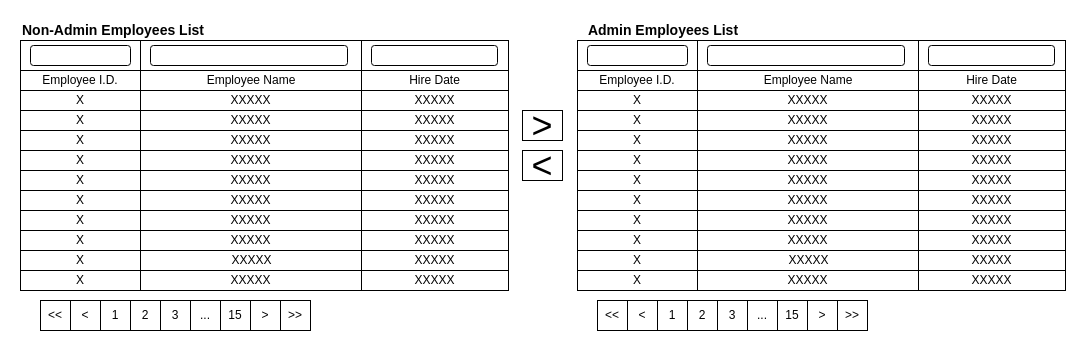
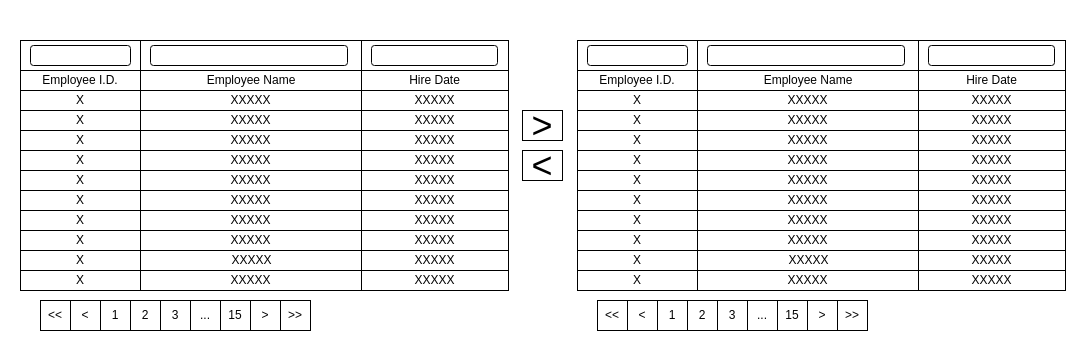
  <mxCell id="0" />
  <mxCell id="1" parent="0" />
  <mxCell id="2" value="Employee Name" style="rounded=0;whiteSpace=wrap;html=1;" parent="1" vertex="1"><mxGeometry x="140" y="70" width="222" height="20" as="geometry" /></mxCell>
  <mxCell id="3" value="Employee I.D." style="rounded=0;whiteSpace=wrap;html=1;" parent="1" vertex="1"><mxGeometry x="20" y="70" width="120" height="20" as="geometry" /></mxCell>
  <mxCell id="4" value="Hire Date" style="rounded=0;whiteSpace=wrap;html=1;" parent="1" vertex="1"><mxGeometry x="361" y="70" width="147" height="20" as="geometry" /></mxCell>
  <mxCell id="5" value="XXXXX" style="rounded=0;whiteSpace=wrap;html=1;" parent="1" vertex="1"><mxGeometry x="140" y="90" width="221" height="20" as="geometry" /></mxCell>
  <mxCell id="6" value="X" style="rounded=0;whiteSpace=wrap;html=1;" parent="1" vertex="1"><mxGeometry x="20" y="90" width="120" height="20" as="geometry" /></mxCell>
  <mxCell id="7" value="XXXXX" style="rounded=0;whiteSpace=wrap;html=1;" parent="1" vertex="1"><mxGeometry x="361" y="90" width="147" height="20" as="geometry" /></mxCell>
  <mxCell id="8" value="" style="rounded=0;whiteSpace=wrap;html=1;" parent="1" vertex="1"><mxGeometry x="140" y="40" width="222" height="30" as="geometry" /></mxCell>
  <mxCell id="9" value="" style="rounded=0;whiteSpace=wrap;html=1;" parent="1" vertex="1"><mxGeometry x="20" y="40" width="120" height="30" as="geometry" /></mxCell>
  <mxCell id="10" value="" style="rounded=0;whiteSpace=wrap;html=1;" parent="1" vertex="1"><mxGeometry x="361" y="40" width="147" height="30" as="geometry" /></mxCell>
  <mxCell id="11" value="" style="rounded=1;whiteSpace=wrap;html=1;" parent="1" vertex="1"><mxGeometry x="30" y="45" width="100" height="20" as="geometry" /></mxCell>
  <mxCell id="12" value="" style="rounded=1;whiteSpace=wrap;html=1;" parent="1" vertex="1"><mxGeometry x="150" y="45" width="197" height="20" as="geometry" /></mxCell>
  <mxCell id="13" value="" style="rounded=1;whiteSpace=wrap;html=1;" parent="1" vertex="1"><mxGeometry x="371" y="45" width="126" height="20" as="geometry" /></mxCell>
  <mxCell id="14" value="&lt;font style=&quot;font-size: 36px&quot;&gt;&amp;gt;&lt;/font&gt;" style="rounded=0;whiteSpace=wrap;html=1;" parent="1" vertex="1"><mxGeometry x="522" y="110" width="40" height="30" as="geometry" /></mxCell>
  <mxCell id="15" value="XXXXX" style="rounded=0;whiteSpace=wrap;html=1;" parent="1" vertex="1"><mxGeometry x="140" y="110" width="221" height="20" as="geometry" /></mxCell>
  <mxCell id="16" value="X" style="rounded=0;whiteSpace=wrap;html=1;" parent="1" vertex="1"><mxGeometry x="20" y="110" width="120" height="20" as="geometry" /></mxCell>
  <mxCell id="17" value="XXXXX" style="rounded=0;whiteSpace=wrap;html=1;" parent="1" vertex="1"><mxGeometry x="361" y="110" width="147" height="20" as="geometry" /></mxCell>
  <mxCell id="18" value="XXXXX" style="rounded=0;whiteSpace=wrap;html=1;" parent="1" vertex="1"><mxGeometry x="140" y="130" width="221" height="20" as="geometry" /></mxCell>
  <mxCell id="19" value="X" style="rounded=0;whiteSpace=wrap;html=1;" parent="1" vertex="1"><mxGeometry x="20" y="130" width="120" height="20" as="geometry" /></mxCell>
  <mxCell id="20" value="XXXXX" style="rounded=0;whiteSpace=wrap;html=1;" parent="1" vertex="1"><mxGeometry x="361" y="130" width="147" height="20" as="geometry" /></mxCell>
  <mxCell id="21" value="XXXXX" style="rounded=0;whiteSpace=wrap;html=1;" parent="1" vertex="1"><mxGeometry x="140" y="150" width="221" height="20" as="geometry" /></mxCell>
  <mxCell id="22" value="X" style="rounded=0;whiteSpace=wrap;html=1;" parent="1" vertex="1"><mxGeometry x="20" y="150" width="120" height="20" as="geometry" /></mxCell>
  <mxCell id="23" value="XXXXX" style="rounded=0;whiteSpace=wrap;html=1;" parent="1" vertex="1"><mxGeometry x="361" y="150" width="147" height="20" as="geometry" /></mxCell>
  <mxCell id="24" value="XXXXX" style="rounded=0;whiteSpace=wrap;html=1;" parent="1" vertex="1"><mxGeometry x="140" y="170" width="221" height="20" as="geometry" /></mxCell>
  <mxCell id="25" value="X" style="rounded=0;whiteSpace=wrap;html=1;" parent="1" vertex="1"><mxGeometry x="20" y="170" width="120" height="20" as="geometry" /></mxCell>
  <mxCell id="26" value="XXXXX" style="rounded=0;whiteSpace=wrap;html=1;" parent="1" vertex="1"><mxGeometry x="361" y="170" width="147" height="20" as="geometry" /></mxCell>
  <mxCell id="27" value="XXXXX" style="rounded=0;whiteSpace=wrap;html=1;" parent="1" vertex="1"><mxGeometry x="140" y="190" width="221" height="20" as="geometry" /></mxCell>
  <mxCell id="28" value="X" style="rounded=0;whiteSpace=wrap;html=1;" parent="1" vertex="1"><mxGeometry x="20" y="190" width="120" height="20" as="geometry" /></mxCell>
  <mxCell id="29" value="XXXXX" style="rounded=0;whiteSpace=wrap;html=1;" parent="1" vertex="1"><mxGeometry x="361" y="190" width="147" height="20" as="geometry" /></mxCell>
  <mxCell id="30" value="XXXXX" style="rounded=0;whiteSpace=wrap;html=1;" parent="1" vertex="1"><mxGeometry x="140" y="210" width="221" height="20" as="geometry" /></mxCell>
  <mxCell id="31" value="X" style="rounded=0;whiteSpace=wrap;html=1;" parent="1" vertex="1"><mxGeometry x="20" y="210" width="120" height="20" as="geometry" /></mxCell>
  <mxCell id="32" value="XXXXX" style="rounded=0;whiteSpace=wrap;html=1;" parent="1" vertex="1"><mxGeometry x="361" y="210" width="147" height="20" as="geometry" /></mxCell>
  <mxCell id="33" value="XXXXX" style="rounded=0;whiteSpace=wrap;html=1;" parent="1" vertex="1"><mxGeometry x="140" y="230" width="221" height="20" as="geometry" /></mxCell>
  <mxCell id="34" value="X" style="rounded=0;whiteSpace=wrap;html=1;" parent="1" vertex="1"><mxGeometry x="20" y="230" width="120" height="20" as="geometry" /></mxCell>
  <mxCell id="35" value="XXXXX" style="rounded=0;whiteSpace=wrap;html=1;" parent="1" vertex="1"><mxGeometry x="361" y="230" width="147" height="20" as="geometry" /></mxCell>
  <mxCell id="36" value="XXXXX" style="rounded=0;whiteSpace=wrap;html=1;" parent="1" vertex="1"><mxGeometry x="140" y="250" width="223" height="20" as="geometry" /></mxCell>
  <mxCell id="37" value="X" style="rounded=0;whiteSpace=wrap;html=1;" parent="1" vertex="1"><mxGeometry x="20" y="250" width="120" height="20" as="geometry" /></mxCell>
  <mxCell id="38" value="XXXXX" style="rounded=0;whiteSpace=wrap;html=1;" parent="1" vertex="1"><mxGeometry x="361" y="250" width="147" height="20" as="geometry" /></mxCell>
  <mxCell id="39" value="XXXXX" style="rounded=0;whiteSpace=wrap;html=1;" parent="1" vertex="1"><mxGeometry x="140" y="270" width="221" height="20" as="geometry" /></mxCell>
  <mxCell id="40" value="X" style="rounded=0;whiteSpace=wrap;html=1;" parent="1" vertex="1"><mxGeometry x="20" y="270" width="120" height="20" as="geometry" /></mxCell>
  <mxCell id="41" value="XXXXX" style="rounded=0;whiteSpace=wrap;html=1;" parent="1" vertex="1"><mxGeometry x="361" y="270" width="147" height="20" as="geometry" /></mxCell>
  <mxCell id="42" value="&amp;lt;&amp;lt;" style="whiteSpace=wrap;html=1;aspect=fixed;" parent="1" vertex="1"><mxGeometry x="40" y="300" width="30" height="30" as="geometry" /></mxCell>
  <mxCell id="43" value="&amp;lt;" style="whiteSpace=wrap;html=1;aspect=fixed;" parent="1" vertex="1"><mxGeometry x="70" y="300" width="30" height="30" as="geometry" /></mxCell>
  <mxCell id="44" value="1" style="whiteSpace=wrap;html=1;aspect=fixed;" parent="1" vertex="1"><mxGeometry x="100" y="300" width="30" height="30" as="geometry" /></mxCell>
  <mxCell id="45" value="2" style="whiteSpace=wrap;html=1;aspect=fixed;" parent="1" vertex="1"><mxGeometry x="130" y="300" width="30" height="30" as="geometry" /></mxCell>
  <mxCell id="46" value="3" style="whiteSpace=wrap;html=1;aspect=fixed;" parent="1" vertex="1"><mxGeometry x="160" y="300" width="30" height="30" as="geometry" /></mxCell>
  <mxCell id="47" value="..." style="whiteSpace=wrap;html=1;aspect=fixed;" parent="1" vertex="1"><mxGeometry x="190" y="300" width="30" height="30" as="geometry" /></mxCell>
  <mxCell id="48" value="15" style="whiteSpace=wrap;html=1;aspect=fixed;" parent="1" vertex="1"><mxGeometry x="220" y="300" width="30" height="30" as="geometry" /></mxCell>
- <mxCell id="49" value="&lt;span style=&quot;font-size: 14px&quot;&gt;&lt;b&gt;Non-Admin Employees List&lt;/b&gt;&lt;/span&gt;" style="text;html=1;strokeColor=none;fillColor=none;align=center;verticalAlign=middle;whiteSpace=wrap;rounded=0;" parent="1" vertex="1"><mxGeometry x="20" y="20" width="186" height="20" as="geometry" /></mxCell>
  <mxCell id="50" value="&amp;gt;" style="whiteSpace=wrap;html=1;aspect=fixed;" parent="1" vertex="1"><mxGeometry x="250" y="300" width="30" height="30" as="geometry" /></mxCell>
  <mxCell id="51" value="&amp;gt;&amp;gt;" style="whiteSpace=wrap;html=1;aspect=fixed;" parent="1" vertex="1"><mxGeometry x="280" y="300" width="30" height="30" as="geometry" /></mxCell>
  <mxCell id="52" value="&lt;font style=&quot;font-size: 36px&quot;&gt;&amp;lt;&lt;/font&gt;" style="rounded=0;whiteSpace=wrap;html=1;" parent="1" vertex="1"><mxGeometry x="522" y="150" width="40" height="30" as="geometry" /></mxCell>
  <mxCell id="53" value="Employee Name" style="rounded=0;whiteSpace=wrap;html=1;" parent="1" vertex="1"><mxGeometry x="697" y="70" width="222" height="20" as="geometry" /></mxCell>
  <mxCell id="54" value="Employee I.D." style="rounded=0;whiteSpace=wrap;html=1;" parent="1" vertex="1"><mxGeometry x="577" y="70" width="120" height="20" as="geometry" /></mxCell>
  <mxCell id="55" value="Hire Date" style="rounded=0;whiteSpace=wrap;html=1;" parent="1" vertex="1"><mxGeometry x="918" y="70" width="147" height="20" as="geometry" /></mxCell>
  <mxCell id="56" value="XXXXX" style="rounded=0;whiteSpace=wrap;html=1;" parent="1" vertex="1"><mxGeometry x="697" y="90" width="221" height="20" as="geometry" /></mxCell>
  <mxCell id="57" value="X" style="rounded=0;whiteSpace=wrap;html=1;" parent="1" vertex="1"><mxGeometry x="577" y="90" width="120" height="20" as="geometry" /></mxCell>
  <mxCell id="58" value="XXXXX" style="rounded=0;whiteSpace=wrap;html=1;" parent="1" vertex="1"><mxGeometry x="918" y="90" width="147" height="20" as="geometry" /></mxCell>
  <mxCell id="59" value="" style="rounded=0;whiteSpace=wrap;html=1;" parent="1" vertex="1"><mxGeometry x="697" y="40" width="222" height="30" as="geometry" /></mxCell>
  <mxCell id="60" value="" style="rounded=0;whiteSpace=wrap;html=1;" parent="1" vertex="1"><mxGeometry x="577" y="40" width="120" height="30" as="geometry" /></mxCell>
  <mxCell id="61" value="" style="rounded=0;whiteSpace=wrap;html=1;" parent="1" vertex="1"><mxGeometry x="918" y="40" width="147" height="30" as="geometry" /></mxCell>
  <mxCell id="62" value="" style="rounded=1;whiteSpace=wrap;html=1;" parent="1" vertex="1"><mxGeometry x="587" y="45" width="100" height="20" as="geometry" /></mxCell>
  <mxCell id="63" value="" style="rounded=1;whiteSpace=wrap;html=1;" parent="1" vertex="1"><mxGeometry x="707" y="45" width="197" height="20" as="geometry" /></mxCell>
  <mxCell id="64" value="" style="rounded=1;whiteSpace=wrap;html=1;" parent="1" vertex="1"><mxGeometry x="928" y="45" width="126" height="20" as="geometry" /></mxCell>
  <mxCell id="65" value="XXXXX" style="rounded=0;whiteSpace=wrap;html=1;" parent="1" vertex="1"><mxGeometry x="697" y="110" width="221" height="20" as="geometry" /></mxCell>
  <mxCell id="66" value="X" style="rounded=0;whiteSpace=wrap;html=1;" parent="1" vertex="1"><mxGeometry x="577" y="110" width="120" height="20" as="geometry" /></mxCell>
  <mxCell id="67" value="XXXXX" style="rounded=0;whiteSpace=wrap;html=1;" parent="1" vertex="1"><mxGeometry x="918" y="110" width="147" height="20" as="geometry" /></mxCell>
  <mxCell id="68" value="XXXXX" style="rounded=0;whiteSpace=wrap;html=1;" parent="1" vertex="1"><mxGeometry x="697" y="130" width="221" height="20" as="geometry" /></mxCell>
  <mxCell id="69" value="X" style="rounded=0;whiteSpace=wrap;html=1;" parent="1" vertex="1"><mxGeometry x="577" y="130" width="120" height="20" as="geometry" /></mxCell>
  <mxCell id="70" value="XXXXX" style="rounded=0;whiteSpace=wrap;html=1;" parent="1" vertex="1"><mxGeometry x="918" y="130" width="147" height="20" as="geometry" /></mxCell>
  <mxCell id="71" value="XXXXX" style="rounded=0;whiteSpace=wrap;html=1;" parent="1" vertex="1"><mxGeometry x="697" y="150" width="221" height="20" as="geometry" /></mxCell>
  <mxCell id="72" value="X" style="rounded=0;whiteSpace=wrap;html=1;" parent="1" vertex="1"><mxGeometry x="577" y="150" width="120" height="20" as="geometry" /></mxCell>
  <mxCell id="73" value="XXXXX" style="rounded=0;whiteSpace=wrap;html=1;" parent="1" vertex="1"><mxGeometry x="918" y="150" width="147" height="20" as="geometry" /></mxCell>
  <mxCell id="74" value="XXXXX" style="rounded=0;whiteSpace=wrap;html=1;" parent="1" vertex="1"><mxGeometry x="697" y="170" width="221" height="20" as="geometry" /></mxCell>
  <mxCell id="75" value="X" style="rounded=0;whiteSpace=wrap;html=1;" parent="1" vertex="1"><mxGeometry x="577" y="170" width="120" height="20" as="geometry" /></mxCell>
  <mxCell id="76" value="XXXXX" style="rounded=0;whiteSpace=wrap;html=1;" parent="1" vertex="1"><mxGeometry x="918" y="170" width="147" height="20" as="geometry" /></mxCell>
  <mxCell id="77" value="XXXXX" style="rounded=0;whiteSpace=wrap;html=1;" parent="1" vertex="1"><mxGeometry x="697" y="190" width="221" height="20" as="geometry" /></mxCell>
  <mxCell id="78" value="X" style="rounded=0;whiteSpace=wrap;html=1;" parent="1" vertex="1"><mxGeometry x="577" y="190" width="120" height="20" as="geometry" /></mxCell>
  <mxCell id="79" value="XXXXX" style="rounded=0;whiteSpace=wrap;html=1;" parent="1" vertex="1"><mxGeometry x="918" y="190" width="147" height="20" as="geometry" /></mxCell>
  <mxCell id="80" value="XXXXX" style="rounded=0;whiteSpace=wrap;html=1;" parent="1" vertex="1"><mxGeometry x="697" y="210" width="221" height="20" as="geometry" /></mxCell>
  <mxCell id="81" value="X" style="rounded=0;whiteSpace=wrap;html=1;" parent="1" vertex="1"><mxGeometry x="577" y="210" width="120" height="20" as="geometry" /></mxCell>
  <mxCell id="82" value="XXXXX" style="rounded=0;whiteSpace=wrap;html=1;" parent="1" vertex="1"><mxGeometry x="918" y="210" width="147" height="20" as="geometry" /></mxCell>
  <mxCell id="83" value="XXXXX" style="rounded=0;whiteSpace=wrap;html=1;" parent="1" vertex="1"><mxGeometry x="697" y="230" width="221" height="20" as="geometry" /></mxCell>
  <mxCell id="84" value="X" style="rounded=0;whiteSpace=wrap;html=1;" parent="1" vertex="1"><mxGeometry x="577" y="230" width="120" height="20" as="geometry" /></mxCell>
  <mxCell id="85" value="XXXXX" style="rounded=0;whiteSpace=wrap;html=1;" parent="1" vertex="1"><mxGeometry x="918" y="230" width="147" height="20" as="geometry" /></mxCell>
  <mxCell id="86" value="XXXXX" style="rounded=0;whiteSpace=wrap;html=1;" parent="1" vertex="1"><mxGeometry x="697" y="250" width="223" height="20" as="geometry" /></mxCell>
  <mxCell id="87" value="X" style="rounded=0;whiteSpace=wrap;html=1;" parent="1" vertex="1"><mxGeometry x="577" y="250" width="120" height="20" as="geometry" /></mxCell>
  <mxCell id="88" value="XXXXX" style="rounded=0;whiteSpace=wrap;html=1;" parent="1" vertex="1"><mxGeometry x="918" y="250" width="147" height="20" as="geometry" /></mxCell>
  <mxCell id="89" value="XXXXX" style="rounded=0;whiteSpace=wrap;html=1;" parent="1" vertex="1"><mxGeometry x="697" y="270" width="221" height="20" as="geometry" /></mxCell>
  <mxCell id="90" value="X" style="rounded=0;whiteSpace=wrap;html=1;" parent="1" vertex="1"><mxGeometry x="577" y="270" width="120" height="20" as="geometry" /></mxCell>
  <mxCell id="91" value="XXXXX" style="rounded=0;whiteSpace=wrap;html=1;" parent="1" vertex="1"><mxGeometry x="918" y="270" width="147" height="20" as="geometry" /></mxCell>
  <mxCell id="92" value="&amp;lt;&amp;lt;" style="whiteSpace=wrap;html=1;aspect=fixed;" parent="1" vertex="1"><mxGeometry x="597" y="300" width="30" height="30" as="geometry" /></mxCell>
  <mxCell id="93" value="&amp;lt;" style="whiteSpace=wrap;html=1;aspect=fixed;" parent="1" vertex="1"><mxGeometry x="627" y="300" width="30" height="30" as="geometry" /></mxCell>
  <mxCell id="94" value="1" style="whiteSpace=wrap;html=1;aspect=fixed;" parent="1" vertex="1"><mxGeometry x="657" y="300" width="30" height="30" as="geometry" /></mxCell>
  <mxCell id="95" value="2" style="whiteSpace=wrap;html=1;aspect=fixed;" parent="1" vertex="1"><mxGeometry x="687" y="300" width="30" height="30" as="geometry" /></mxCell>
  <mxCell id="96" value="3" style="whiteSpace=wrap;html=1;aspect=fixed;" parent="1" vertex="1"><mxGeometry x="717" y="300" width="30" height="30" as="geometry" /></mxCell>
  <mxCell id="97" value="..." style="whiteSpace=wrap;html=1;aspect=fixed;" parent="1" vertex="1"><mxGeometry x="747" y="300" width="30" height="30" as="geometry" /></mxCell>
  <mxCell id="98" value="15" style="whiteSpace=wrap;html=1;aspect=fixed;" parent="1" vertex="1"><mxGeometry x="777" y="300" width="30" height="30" as="geometry" /></mxCell>
- <mxCell id="99" value="&lt;span style=&quot;font-size: 14px&quot;&gt;&lt;b&gt;Admin Employees List&lt;/b&gt;&lt;/span&gt;" style="text;html=1;strokeColor=none;fillColor=none;align=center;verticalAlign=middle;whiteSpace=wrap;rounded=0;" parent="1" vertex="1"><mxGeometry x="577" y="20" width="172" height="20" as="geometry" /></mxCell>
  <mxCell id="100" value="&amp;gt;" style="whiteSpace=wrap;html=1;aspect=fixed;" parent="1" vertex="1"><mxGeometry x="807" y="300" width="30" height="30" as="geometry" /></mxCell>
  <mxCell id="101" value="&amp;gt;&amp;gt;" style="whiteSpace=wrap;html=1;aspect=fixed;" parent="1" vertex="1"><mxGeometry x="837" y="300" width="30" height="30" as="geometry" /></mxCell>
